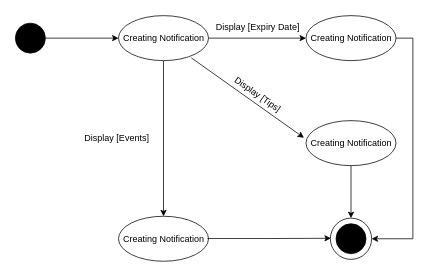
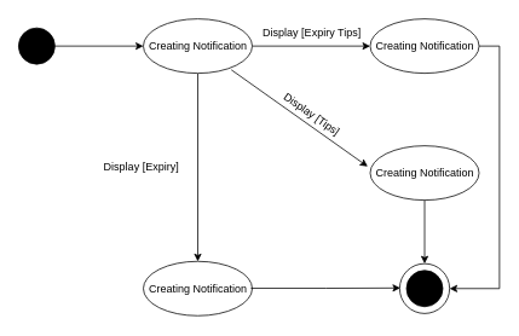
  <mxCell id="0" />
  <mxCell id="1" parent="0" />
  <mxCell id="2" value="" style="edgeStyle=orthogonalEdgeStyle;rounded=0;orthogonalLoop=1;jettySize=auto;html=1;" edge="1" parent="1" source="3" target="9"><mxGeometry relative="1" as="geometry" /></mxCell>
  <mxCell id="3" value="" style="ellipse;whiteSpace=wrap;html=1;aspect=fixed;fillColor=#000000;" parent="1" vertex="1"><mxGeometry x="20" y="30" width="40" height="40" as="geometry" /></mxCell>
  <mxCell id="4" value="" style="group" parent="1" vertex="1" connectable="0"><mxGeometry x="440" y="290" width="55" height="55" as="geometry" /></mxCell>
  <mxCell id="5" value="" style="ellipse;whiteSpace=wrap;html=1;aspect=fixed;gradientColor=default;fillColor=none;" parent="4" vertex="1"><mxGeometry width="55" height="55" as="geometry" /></mxCell>
  <mxCell id="6" value="" style="ellipse;whiteSpace=wrap;html=1;aspect=fixed;fillColor=#000000;" parent="4" vertex="1"><mxGeometry x="7.5" y="7.5" width="40" height="40" as="geometry" /></mxCell>
  <mxCell id="7" value="" style="edgeStyle=orthogonalEdgeStyle;rounded=0;orthogonalLoop=1;jettySize=auto;html=1;" edge="1" parent="1" source="9" target="12"><mxGeometry relative="1" as="geometry" /></mxCell>
  <mxCell id="8" value="" style="edgeStyle=orthogonalEdgeStyle;rounded=0;orthogonalLoop=1;jettySize=auto;html=1;" edge="1" parent="1" source="9" target="10"><mxGeometry relative="1" as="geometry" /></mxCell>
  <mxCell id="9" value="Creating Notification" style="ellipse;whiteSpace=wrap;html=1;" vertex="1" parent="1"><mxGeometry x="157.5" y="20" width="120" height="60" as="geometry" /></mxCell>
  <mxCell id="10" value="Creating Notification" style="ellipse;whiteSpace=wrap;html=1;" vertex="1" parent="1"><mxGeometry x="157.5" y="287.5" width="120" height="60" as="geometry" /></mxCell>
  <mxCell id="11" style="edgeStyle=orthogonalEdgeStyle;rounded=0;orthogonalLoop=1;jettySize=auto;html=1;entryX=1;entryY=0.5;entryDx=0;entryDy=0;" edge="1" parent="1" source="12" target="5"><mxGeometry relative="1" as="geometry"><Array as="points"><mxPoint x="550" y="50" /><mxPoint x="550" y="318" /></Array></mxGeometry></mxCell>
  <mxCell id="12" value="Creating Notification" style="ellipse;whiteSpace=wrap;html=1;" vertex="1" parent="1"><mxGeometry x="407.5" y="20" width="120" height="60" as="geometry" /></mxCell>
  <mxCell id="13" value="" style="edgeStyle=orthogonalEdgeStyle;rounded=0;orthogonalLoop=1;jettySize=auto;html=1;entryX=0.5;entryY=0;entryDx=0;entryDy=0;" edge="1" parent="1" source="14" target="5"><mxGeometry relative="1" as="geometry" /></mxCell>
  <mxCell id="14" value="Creating Notification" style="ellipse;whiteSpace=wrap;html=1;" vertex="1" parent="1"><mxGeometry x="407.5" y="160" width="120" height="60" as="geometry" /></mxCell>
  <mxCell id="15" value="" style="endArrow=classic;html=1;rounded=0;exitX=0.808;exitY=0.937;exitDx=0;exitDy=0;exitPerimeter=0;entryX=-0.023;entryY=0.381;entryDx=0;entryDy=0;entryPerimeter=0;" edge="1" parent="1" source="9" target="14"><mxGeometry width="50" height="50" relative="1" as="geometry"><mxPoint x="310" y="190" as="sourcePoint" /><mxPoint x="360" y="140" as="targetPoint" /></mxGeometry></mxCell>
  <mxCell id="16" style="edgeStyle=orthogonalEdgeStyle;rounded=0;orthogonalLoop=1;jettySize=auto;html=1;entryX=0.013;entryY=0.442;entryDx=0;entryDy=0;entryPerimeter=0;exitX=0.988;exitY=0.495;exitDx=0;exitDy=0;exitPerimeter=0;" edge="1" parent="1" source="10"><mxGeometry relative="1" as="geometry"><mxPoint x="280" y="317" as="sourcePoint" /><mxPoint x="440.715" y="316.88" as="targetPoint" /></mxGeometry></mxCell>
- <mxCell id="17" value="&lt;div&gt;Display [Expiry Date]&lt;/div&gt;" style="text;html=1;align=center;verticalAlign=middle;resizable=0;points=[];autosize=1;strokeColor=none;fillColor=none;" vertex="1" parent="1"><mxGeometry x="277.5" y="20" width="130" height="30" as="geometry" /></mxCell>
- <mxCell id="18" value="&lt;div&gt;Display [Events]&lt;/div&gt;" style="text;html=1;align=center;verticalAlign=middle;resizable=0;points=[];autosize=1;strokeColor=none;fillColor=none;" vertex="1" parent="1"><mxGeometry x="100" y="168" width="110" height="30" as="geometry" /></mxCell>
+ <mxCell id="17" value="&lt;div&gt;Display [Expiry Tips]&lt;/div&gt;" style="text;html=1;align=center;verticalAlign=middle;resizable=0;points=[];autosize=1;strokeColor=none;fillColor=none;" vertex="1" parent="1"><mxGeometry x="277.5" y="20" width="130" height="30" as="geometry" /></mxCell>
+ <mxCell id="18" value="&lt;div&gt;Display [Expiry]&lt;/div&gt;" style="text;html=1;align=center;verticalAlign=middle;resizable=0;points=[];autosize=1;strokeColor=none;fillColor=none;" vertex="1" parent="1"><mxGeometry x="100" y="168" width="110" height="30" as="geometry" /></mxCell>
  <mxCell id="19" value="Display [Tips]" style="text;html=1;align=center;verticalAlign=middle;resizable=0;points=[];autosize=1;strokeColor=none;fillColor=none;rotation=35;" vertex="1" parent="1"><mxGeometry x="292.5" y="110" width="100" height="30" as="geometry" /></mxCell>
